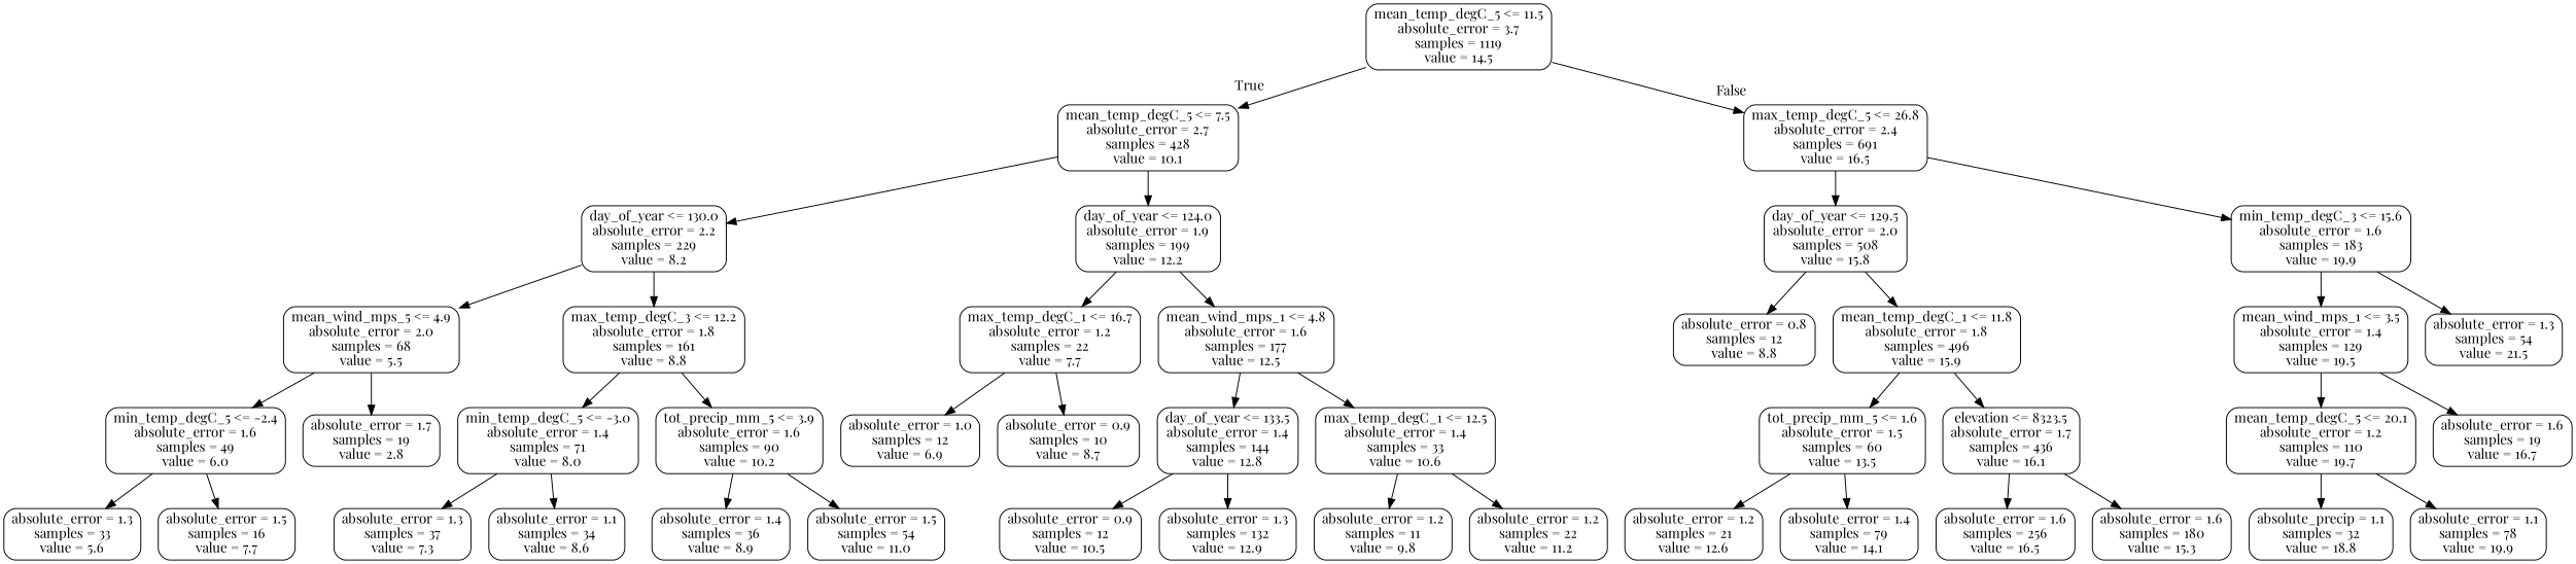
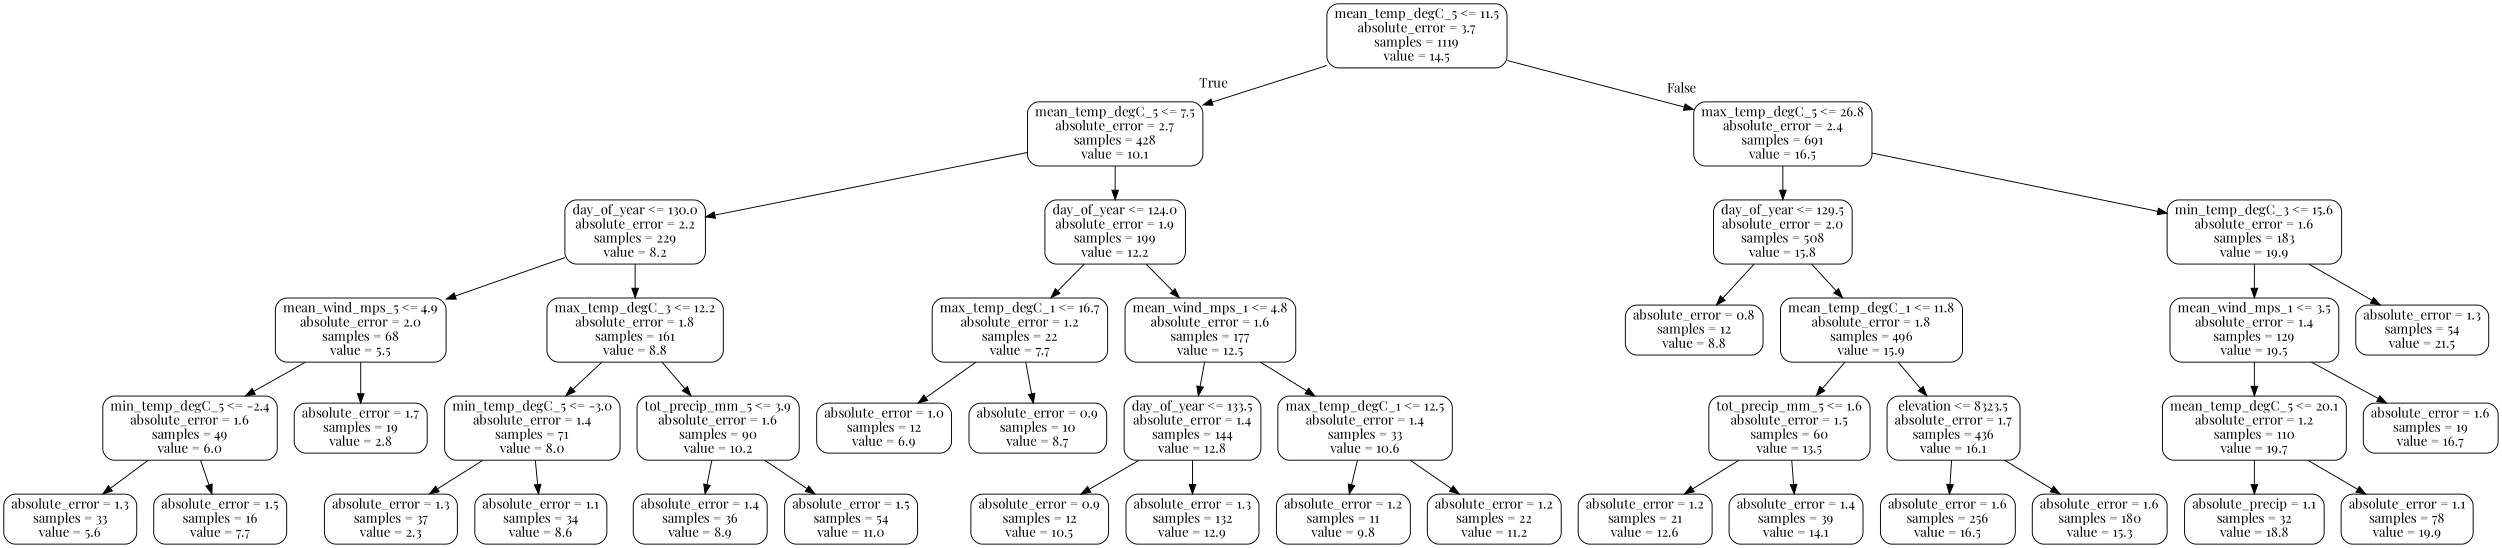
  digraph {
    fontname="Playfair Display"
    node [color=black fontname="Playfair Display" shape=box style=rounded]
    edge [fontname="Playfair Display"]
    n1 [label="mean_temp_degC_5 <= 11.5\nabsolute_error = 3.7\nsamples = 1119\nvalue = 14.5"]
    n2 [label="mean_temp_degC_5 <= 7.5\nabsolute_error = 2.7\nsamples = 428\nvalue = 10.1"]
    n3 [label="max_temp_degC_5 <= 26.8\nabsolute_error = 2.4\nsamples = 691\nvalue = 16.5"]
    n4 [label="day_of_year <= 130.0\nabsolute_error = 2.2\nsamples = 229\nvalue = 8.2"]
    n5 [label="day_of_year <= 124.0\nabsolute_error = 1.9\nsamples = 199\nvalue = 12.2"]
    n6 [label="day_of_year <= 129.5\nabsolute_error = 2.0\nsamples = 508\nvalue = 15.8"]
    n7 [label="min_temp_degC_3 <= 15.6\nabsolute_error = 1.6\nsamples = 183\nvalue = 19.9"]
    n8 [label="mean_wind_mps_5 <= 4.9\nabsolute_error = 2.0\nsamples = 68\nvalue = 5.5"]
    n9 [label="max_temp_degC_3 <= 12.2\nabsolute_error = 1.8\nsamples = 161\nvalue = 8.8"]
    n10 [label="max_temp_degC_1 <= 16.7\nabsolute_error = 1.2\nsamples = 22\nvalue = 7.7"]
    n11 [label="mean_wind_mps_1 <= 4.8\nabsolute_error = 1.6\nsamples = 177\nvalue = 12.5"]
    n12 [label="min_temp_degC_5 <= -2.4\nabsolute_error = 1.6\nsamples = 49\nvalue = 6.0"]
    n13 [label="absolute_error = 1.7\nsamples = 19\nvalue = 2.8"]
    n14 [label="min_temp_degC_5 <= -3.0\nabsolute_error = 1.4\nsamples = 71\nvalue = 8.0"]
    n15 [label="tot_precip_mm_5 <= 3.9\nabsolute_error = 1.6\nsamples = 90\nvalue = 10.2"]
    n16 [label="absolute_error = 1.3\nsamples = 33\nvalue = 5.6"]
    n17 [label="absolute_error = 1.5\nsamples = 16\nvalue = 7.7"]
-   n18 [label="absolute_error = 1.3\nsamples = 37\nvalue = 7.3"]
+   n18 [label="absolute_error = 1.3\nsamples = 37\nvalue = 2.3"]
    n19 [label="absolute_error = 1.1\nsamples = 34\nvalue = 8.6"]
    n20 [label="absolute_error = 1.4\nsamples = 36\nvalue = 8.9"]
    n21 [label="absolute_error = 1.5\nsamples = 54\nvalue = 11.0"]
    n22 [label="absolute_error = 1.0\nsamples = 12\nvalue = 6.9"]
    n23 [label="absolute_error = 0.9\nsamples = 10\nvalue = 8.7"]
    n24 [label="day_of_year <= 133.5\nabsolute_error = 1.4\nsamples = 144\nvalue = 12.8"]
    n25 [label="max_temp_degC_1 <= 12.5\nabsolute_error = 1.4\nsamples = 33\nvalue = 10.6"]
    n26 [label="absolute_error = 0.9\nsamples = 12\nvalue = 10.5"]
    n27 [label="absolute_error = 1.3\nsamples = 132\nvalue = 12.9"]
    n28 [label="absolute_error = 1.2\nsamples = 11\nvalue = 9.8"]
    n29 [label="absolute_error = 1.2\nsamples = 22\nvalue = 11.2"]
    n30 [label="absolute_error = 0.8\nsamples = 12\nvalue = 8.8"]
    n31 [label="mean_temp_degC_1 <= 11.8\nabsolute_error = 1.8\nsamples = 496\nvalue = 15.9"]
    n32 [label="mean_wind_mps_1 <= 3.5\nabsolute_error = 1.4\nsamples = 129\nvalue = 19.5"]
    n33 [label="absolute_error = 1.3\nsamples = 54\nvalue = 21.5"]
    n34 [label="tot_precip_mm_5 <= 1.6\nabsolute_error = 1.5\nsamples = 60\nvalue = 13.5"]
    n35 [label="elevation <= 8323.5\nabsolute_error = 1.7\nsamples = 436\nvalue = 16.1"]
    n36 [label="absolute_error = 1.2\nsamples = 21\nvalue = 12.6"]
-   n37 [label="absolute_error = 1.4\nsamples = 79\nvalue = 14.1"]
+   n37 [label="absolute_error = 1.4\nsamples = 39\nvalue = 14.1"]
    n38 [label="absolute_error = 1.6\nsamples = 256\nvalue = 16.5"]
    n39 [label="absolute_error = 1.6\nsamples = 180\nvalue = 15.3"]
    n40 [label="mean_temp_degC_5 <= 20.1\nabsolute_error = 1.2\nsamples = 110\nvalue = 19.7"]
    n41 [label="absolute_error = 1.6\nsamples = 19\nvalue = 16.7"]
    n42 [label="absolute_precip = 1.1\nsamples = 32\nvalue = 18.8"]
    n43 [label="absolute_error = 1.1\nsamples = 78\nvalue = 19.9"]
    n1 -> n2 [headlabel=True labelangle=45 labeldistance=2.5]
    n1 -> n3 [headlabel=False labelangle=-45 labeldistance=2.5]
    n2 -> n4
    n2 -> n5
    n3 -> n6
    n3 -> n7
    n4 -> n8
    n4 -> n9
    n5 -> n10
    n5 -> n11
    n6 -> n30
    n6 -> n31
    n7 -> n32
    n7 -> n33
    n8 -> n12
    n8 -> n13
    n9 -> n14
    n9 -> n15
    n10 -> n22
    n10 -> n23
    n11 -> n24
    n11 -> n25
    n12 -> n16
    n12 -> n17
    n14 -> n18
    n14 -> n19
    n15 -> n20
    n15 -> n21
    n24 -> n26
    n24 -> n27
    n25 -> n28
    n25 -> n29
    n31 -> n34
    n31 -> n35
    n32 -> n40
    n32 -> n41
    n34 -> n36
    n34 -> n37
    n35 -> n38
    n35 -> n39
    n40 -> n42
    n40 -> n43
  }
